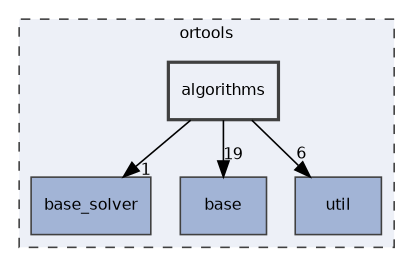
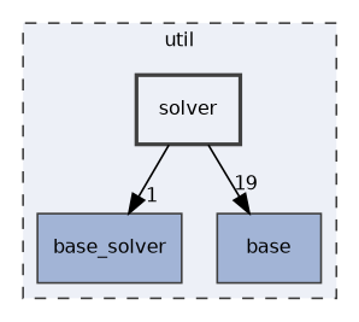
  digraph {
    compound=true
    node [color=grey25 fillcolor="#a2b4d6" fontname=Helvetica fontsize=10 shape=box style="filled,"]
    edge [fontname=Helvetica fontsize=10 labeldistance=1.5 labelfontname=Helvetica labelfontsize=10]
    n1 [label=base_solver]
    n2 [label=base]
-   n3 [label=util]
-   n4 [fillcolor="#edf0f7" label=algorithms style="filled,bold,"]
+   n4 [fillcolor="#edf0f7" label=solver style="filled,bold,"]
    subgraph cluster_1 {
      bgcolor="#edf0f7"
      fontname=Helvetica
      fontsize=10
-     label=ortools
+     label=util
      pencolor=grey25
      style="filled,dashed,"
      n1
      n2
-     n3
      n4
    }
    n4 -> n1 [headlabel=1]
    n4 -> n2 [headlabel=19]
-   n4 -> n3 [headlabel=6]
  }
